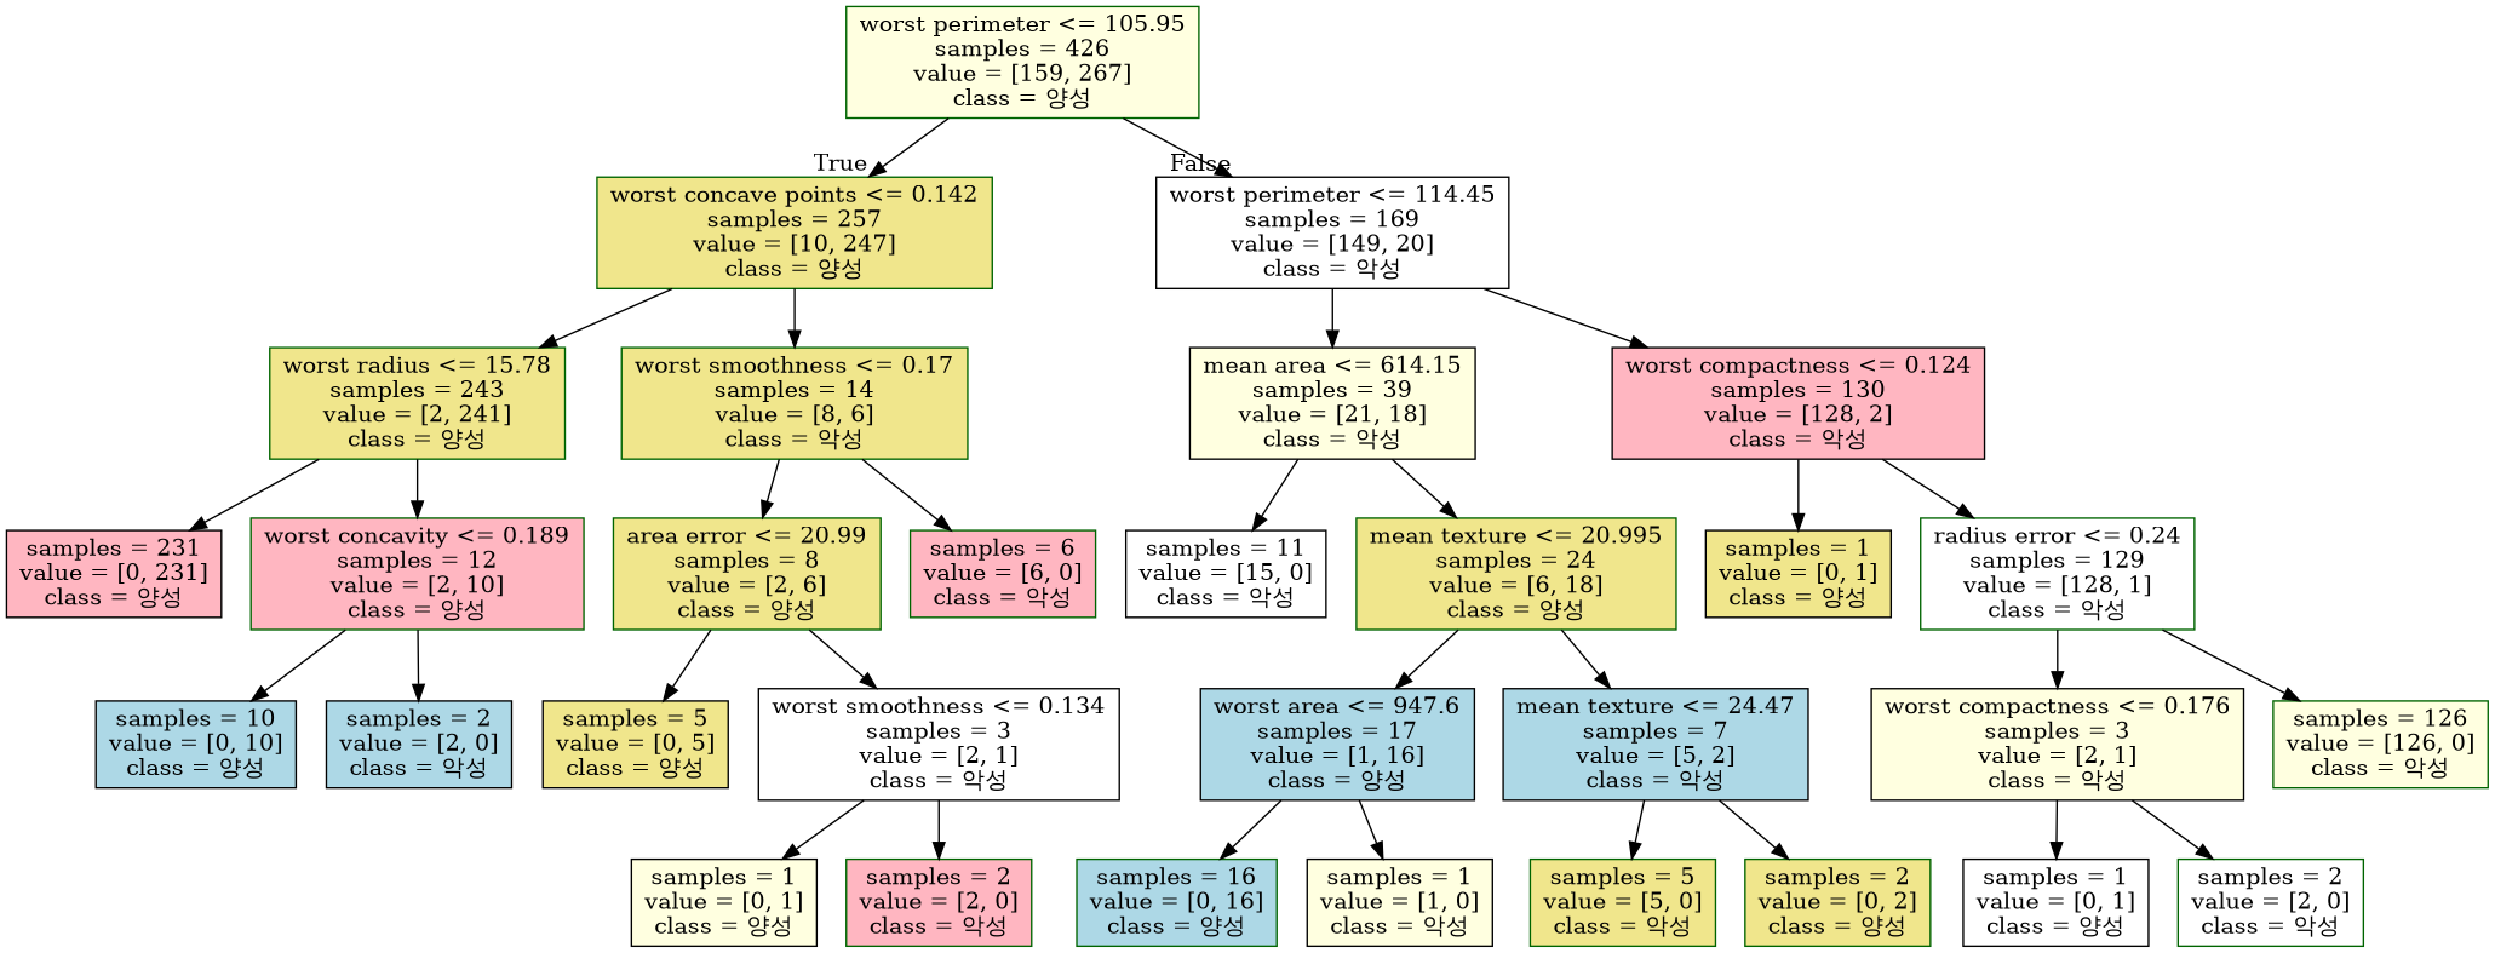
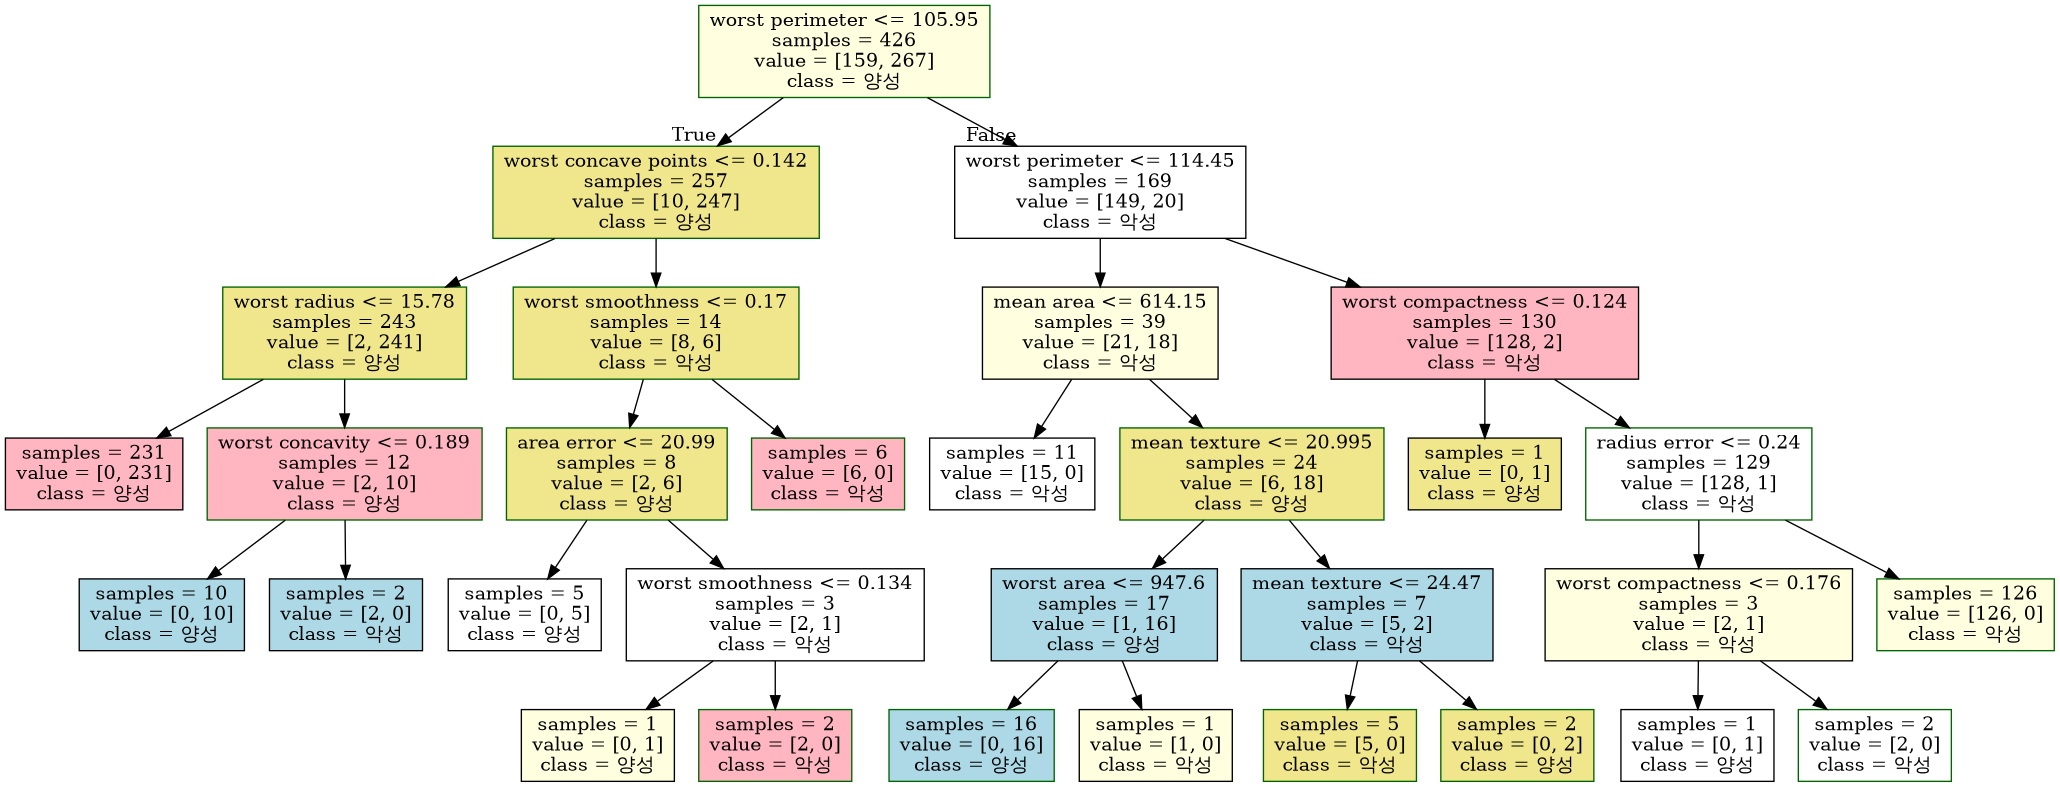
  digraph {
    node [color=black fillcolor=khaki shape=box style=filled]
    n1 [color=darkgreen fillcolor=lightyellow label="worst perimeter <= 105.95\nsamples = 426\nvalue = [159, 267]\nclass = 양성"]
    n2 [color=darkgreen label="worst concave points <= 0.142\nsamples = 257\nvalue = [10, 247]\nclass = 양성"]
    n3 [fillcolor=white label="worst perimeter <= 114.45\nsamples = 169\nvalue = [149, 20]\nclass = 악성"]
    n4 [color=darkgreen label="worst radius <= 15.78\nsamples = 243\nvalue = [2, 241]\nclass = 양성"]
    n5 [color=darkgreen label="worst smoothness <= 0.17\nsamples = 14\nvalue = [8, 6]\nclass = 악성"]
    n6 [fillcolor=lightyellow label="mean area <= 614.15\nsamples = 39\nvalue = [21, 18]\nclass = 악성"]
    n7 [fillcolor=lightpink label="worst compactness <= 0.124\nsamples = 130\nvalue = [128, 2]\nclass = 악성"]
    n8 [fillcolor=lightpink label="samples = 231\nvalue = [0, 231]\nclass = 양성"]
    n9 [color=darkgreen fillcolor=lightpink label="worst concavity <= 0.189\nsamples = 12\nvalue = [2, 10]\nclass = 양성"]
    n10 [color=darkgreen label="area error <= 20.99\nsamples = 8\nvalue = [2, 6]\nclass = 양성"]
    n11 [color=darkgreen fillcolor=lightpink label="samples = 6\nvalue = [6, 0]\nclass = 악성"]
    n12 [fillcolor=lightblue label="samples = 10\nvalue = [0, 10]\nclass = 양성"]
    n13 [fillcolor=lightblue label="samples = 2\nvalue = [2, 0]\nclass = 악성"]
-   n14 [label="samples = 5\nvalue = [0, 5]\nclass = 양성"]
+   n14 [fillcolor=white label="samples = 5\nvalue = [0, 5]\nclass = 양성"]
    n15 [fillcolor=white label="worst smoothness <= 0.134\nsamples = 3\nvalue = [2, 1]\nclass = 악성"]
    n16 [fillcolor=lightyellow label="samples = 1\nvalue = [0, 1]\nclass = 양성"]
    n17 [color=darkgreen fillcolor=lightpink label="samples = 2\nvalue = [2, 0]\nclass = 악성"]
    n18 [fillcolor=white label="samples = 11\nvalue = [15, 0]\nclass = 악성"]
    n19 [color=darkgreen label="mean texture <= 20.995\nsamples = 24\nvalue = [6, 18]\nclass = 양성"]
    n20 [label="samples = 1\nvalue = [0, 1]\nclass = 양성"]
    n21 [color=darkgreen fillcolor=white label="radius error <= 0.24\nsamples = 129\nvalue = [128, 1]\nclass = 악성"]
    n22 [fillcolor=lightblue label="worst area <= 947.6\nsamples = 17\nvalue = [1, 16]\nclass = 양성"]
    n23 [fillcolor=lightblue label="mean texture <= 24.47\nsamples = 7\nvalue = [5, 2]\nclass = 악성"]
    n24 [color=darkgreen fillcolor=lightblue label="samples = 16\nvalue = [0, 16]\nclass = 양성"]
    n25 [fillcolor=lightyellow label="samples = 1\nvalue = [1, 0]\nclass = 악성"]
    n26 [color=darkgreen label="samples = 5\nvalue = [5, 0]\nclass = 악성"]
    n27 [color=darkgreen label="samples = 2\nvalue = [0, 2]\nclass = 양성"]
    n28 [fillcolor=lightyellow label="worst compactness <= 0.176\nsamples = 3\nvalue = [2, 1]\nclass = 악성"]
    n29 [color=darkgreen fillcolor=lightyellow label="samples = 126\nvalue = [126, 0]\nclass = 악성"]
    n30 [fillcolor=white label="samples = 1\nvalue = [0, 1]\nclass = 양성"]
    n31 [color=darkgreen fillcolor=white label="samples = 2\nvalue = [2, 0]\nclass = 악성"]
    n1 -> n2 [headlabel=True labelangle=45 labeldistance=2.5]
    n1 -> n3 [headlabel=False labelangle=-45 labeldistance=2.5]
    n2 -> n4
    n2 -> n5
    n3 -> n6
    n3 -> n7
    n4 -> n8
    n4 -> n9
    n5 -> n10
    n5 -> n11
    n6 -> n18
    n6 -> n19
    n7 -> n20
    n7 -> n21
    n9 -> n12
    n9 -> n13
    n10 -> n14
    n10 -> n15
    n15 -> n16
    n15 -> n17
    n19 -> n22
    n19 -> n23
    n21 -> n28
    n21 -> n29
    n22 -> n24
    n22 -> n25
    n23 -> n26
    n23 -> n27
    n28 -> n30
    n28 -> n31
  }
